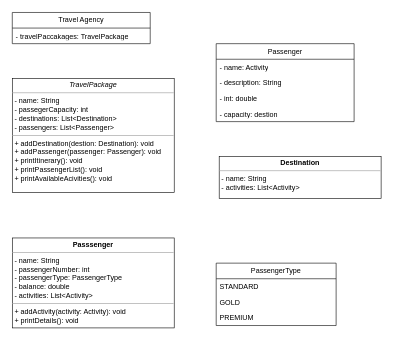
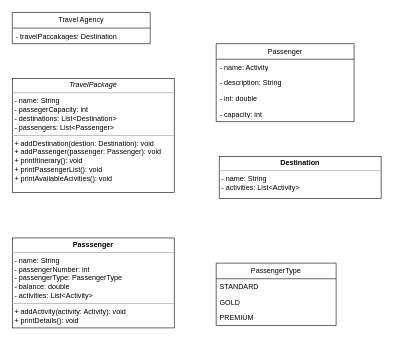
  <mxCell id="0" />
  <mxCell id="1" parent="0" />
  <mxCell id="2" value="Travel Agency" style="swimlane;fontStyle=0;childLayout=stackLayout;horizontal=1;startSize=26;fillColor=none;horizontalStack=0;resizeParent=1;resizeParentMax=0;resizeLast=0;collapsible=1;marginBottom=0;whiteSpace=wrap;html=1;" vertex="1" parent="1"><mxGeometry x="20" y="20" width="230" height="52" as="geometry" /></mxCell>
- <mxCell id="3" value="- travelPaccakages: TravelPackage" style="text;strokeColor=none;fillColor=none;align=left;verticalAlign=top;spacingLeft=4;spacingRight=4;overflow=hidden;rotatable=0;points=[[0,0.5],[1,0.5]];portConstraint=eastwest;whiteSpace=wrap;html=1;" vertex="1" parent="2"><mxGeometry y="26" width="230" height="26" as="geometry" /></mxCell>
+ <mxCell id="3" value="- travelPaccakages: Destination" style="text;strokeColor=none;fillColor=none;align=left;verticalAlign=top;spacingLeft=4;spacingRight=4;overflow=hidden;rotatable=0;points=[[0,0.5],[1,0.5]];portConstraint=eastwest;whiteSpace=wrap;html=1;" vertex="1" parent="2"><mxGeometry y="26" width="230" height="26" as="geometry" /></mxCell>
  <mxCell id="4" value="Passenger" style="swimlane;fontStyle=0;childLayout=stackLayout;horizontal=1;startSize=26;fillColor=none;horizontalStack=0;resizeParent=1;resizeParentMax=0;resizeLast=0;collapsible=1;marginBottom=0;whiteSpace=wrap;html=1;" vertex="1" parent="1"><mxGeometry x="360" y="72" width="230" height="130" as="geometry" /></mxCell>
  <mxCell id="5" value="- name: Activity" style="text;strokeColor=none;fillColor=none;align=left;verticalAlign=top;spacingLeft=4;spacingRight=4;overflow=hidden;rotatable=0;points=[[0,0.5],[1,0.5]];portConstraint=eastwest;whiteSpace=wrap;html=1;" vertex="1" parent="4"><mxGeometry y="26" width="230" height="26" as="geometry" /></mxCell>
  <mxCell id="6" value="- description: String" style="text;strokeColor=none;fillColor=none;align=left;verticalAlign=top;spacingLeft=4;spacingRight=4;overflow=hidden;rotatable=0;points=[[0,0.5],[1,0.5]];portConstraint=eastwest;whiteSpace=wrap;html=1;" vertex="1" parent="4"><mxGeometry y="52" width="230" height="26" as="geometry" /></mxCell>
  <mxCell id="7" value="- int: double" style="text;strokeColor=none;fillColor=none;align=left;verticalAlign=top;spacingLeft=4;spacingRight=4;overflow=hidden;rotatable=0;points=[[0,0.5],[1,0.5]];portConstraint=eastwest;whiteSpace=wrap;html=1;" vertex="1" parent="4"><mxGeometry y="78" width="230" height="26" as="geometry" /></mxCell>
- <mxCell id="8" value="- capacity: destion" style="text;strokeColor=none;fillColor=none;align=left;verticalAlign=top;spacingLeft=4;spacingRight=4;overflow=hidden;rotatable=0;points=[[0,0.5],[1,0.5]];portConstraint=eastwest;whiteSpace=wrap;html=1;" vertex="1" parent="4"><mxGeometry y="104" width="230" height="26" as="geometry" /></mxCell>
+ <mxCell id="8" value="- capacity: int" style="text;strokeColor=none;fillColor=none;align=left;verticalAlign=top;spacingLeft=4;spacingRight=4;overflow=hidden;rotatable=0;points=[[0,0.5],[1,0.5]];portConstraint=eastwest;whiteSpace=wrap;html=1;" vertex="1" parent="4"><mxGeometry y="104" width="230" height="26" as="geometry" /></mxCell>
  <mxCell id="9" value="&lt;p style=&quot;margin:0px;margin-top:4px;text-align:center;&quot;&gt;&lt;i&gt;TravelPackage&lt;/i&gt;&lt;br&gt;&lt;/p&gt;&lt;hr size=&quot;1&quot;&gt;&lt;p style=&quot;margin:0px;margin-left:4px;&quot;&gt;- name: String&lt;br&gt;- passegerCapacity: int&lt;/p&gt;&lt;p style=&quot;margin:0px;margin-left:4px;&quot;&gt;- destinations: List&amp;lt;Destination&amp;gt;&lt;/p&gt;&lt;p style=&quot;margin:0px;margin-left:4px;&quot;&gt;- passengers: List&amp;lt;Passenger&amp;gt;&lt;/p&gt;&lt;hr size=&quot;1&quot;&gt;&lt;p style=&quot;margin:0px;margin-left:4px;&quot;&gt;+ addDestination(destion: Destination): void&lt;br&gt;+ addPassenger(passenger: Passenger): void&lt;/p&gt;&lt;p style=&quot;margin:0px;margin-left:4px;&quot;&gt;+ printItinerary(): void&lt;/p&gt;&lt;p style=&quot;margin:0px;margin-left:4px;&quot;&gt;+ printPassengerList(): void&lt;/p&gt;&lt;p style=&quot;margin:0px;margin-left:4px;&quot;&gt;+ printAvailableAcivities(): void&lt;/p&gt;" style="verticalAlign=top;align=left;overflow=fill;html=1;whiteSpace=wrap;" vertex="1" parent="1"><mxGeometry x="20" y="130" width="270" height="190" as="geometry" /></mxCell>
  <mxCell id="10" value="&lt;p style=&quot;margin:0px;margin-top:4px;text-align:center;&quot;&gt;&lt;b&gt;Passsenger&lt;/b&gt;&lt;/p&gt;&lt;hr size=&quot;1&quot;&gt;&lt;p style=&quot;margin:0px;margin-left:4px;&quot;&gt;- name: String&lt;br&gt;- passengerNumber: int&lt;/p&gt;&lt;p style=&quot;margin:0px;margin-left:4px;&quot;&gt;- passengerType: PassengerType&lt;/p&gt;&lt;p style=&quot;margin:0px;margin-left:4px;&quot;&gt;- balance: double&lt;/p&gt;&lt;p style=&quot;margin:0px;margin-left:4px;&quot;&gt;- activities: List&amp;lt;Activity&amp;gt;&lt;/p&gt;&lt;hr size=&quot;1&quot;&gt;&lt;p style=&quot;margin:0px;margin-left:4px;&quot;&gt;+ addActivity(activity: Activity): void&lt;br&gt;+ printDetails(): void&lt;/p&gt;" style="verticalAlign=top;align=left;overflow=fill;html=1;whiteSpace=wrap;" vertex="1" parent="1"><mxGeometry x="20" y="396" width="270" height="150" as="geometry" /></mxCell>
  <mxCell id="11" value="&lt;p style=&quot;margin:0px;margin-top:4px;text-align:center;&quot;&gt;&lt;b&gt;Destination&lt;/b&gt;&lt;/p&gt;&lt;hr size=&quot;1&quot;&gt;&lt;p style=&quot;margin:0px;margin-left:4px;&quot;&gt;- name: String&lt;br&gt;- activities: List&amp;lt;Activity&amp;gt;&lt;/p&gt;" style="verticalAlign=top;align=left;overflow=fill;html=1;whiteSpace=wrap;" vertex="1" parent="1"><mxGeometry x="365" y="260" width="270" height="70" as="geometry" /></mxCell>
  <mxCell id="12" value="PassengerType" style="swimlane;fontStyle=0;childLayout=stackLayout;horizontal=1;startSize=26;fillColor=none;horizontalStack=0;resizeParent=1;resizeParentMax=0;resizeLast=0;collapsible=1;marginBottom=0;whiteSpace=wrap;html=1;" vertex="1" parent="1"><mxGeometry x="360" y="438" width="200" height="104" as="geometry" /></mxCell>
  <mxCell id="13" value="STANDARD" style="text;strokeColor=none;fillColor=none;align=left;verticalAlign=top;spacingLeft=4;spacingRight=4;overflow=hidden;rotatable=0;points=[[0,0.5],[1,0.5]];portConstraint=eastwest;whiteSpace=wrap;html=1;" vertex="1" parent="12"><mxGeometry y="26" width="200" height="26" as="geometry" /></mxCell>
  <mxCell id="14" value="GOLD" style="text;strokeColor=none;fillColor=none;align=left;verticalAlign=top;spacingLeft=4;spacingRight=4;overflow=hidden;rotatable=0;points=[[0,0.5],[1,0.5]];portConstraint=eastwest;whiteSpace=wrap;html=1;" vertex="1" parent="12"><mxGeometry y="52" width="200" height="26" as="geometry" /></mxCell>
  <mxCell id="15" value="PREMIUM" style="text;strokeColor=none;fillColor=none;align=left;verticalAlign=top;spacingLeft=4;spacingRight=4;overflow=hidden;rotatable=0;points=[[0,0.5],[1,0.5]];portConstraint=eastwest;whiteSpace=wrap;html=1;" vertex="1" parent="12"><mxGeometry y="78" width="200" height="26" as="geometry" /></mxCell>
